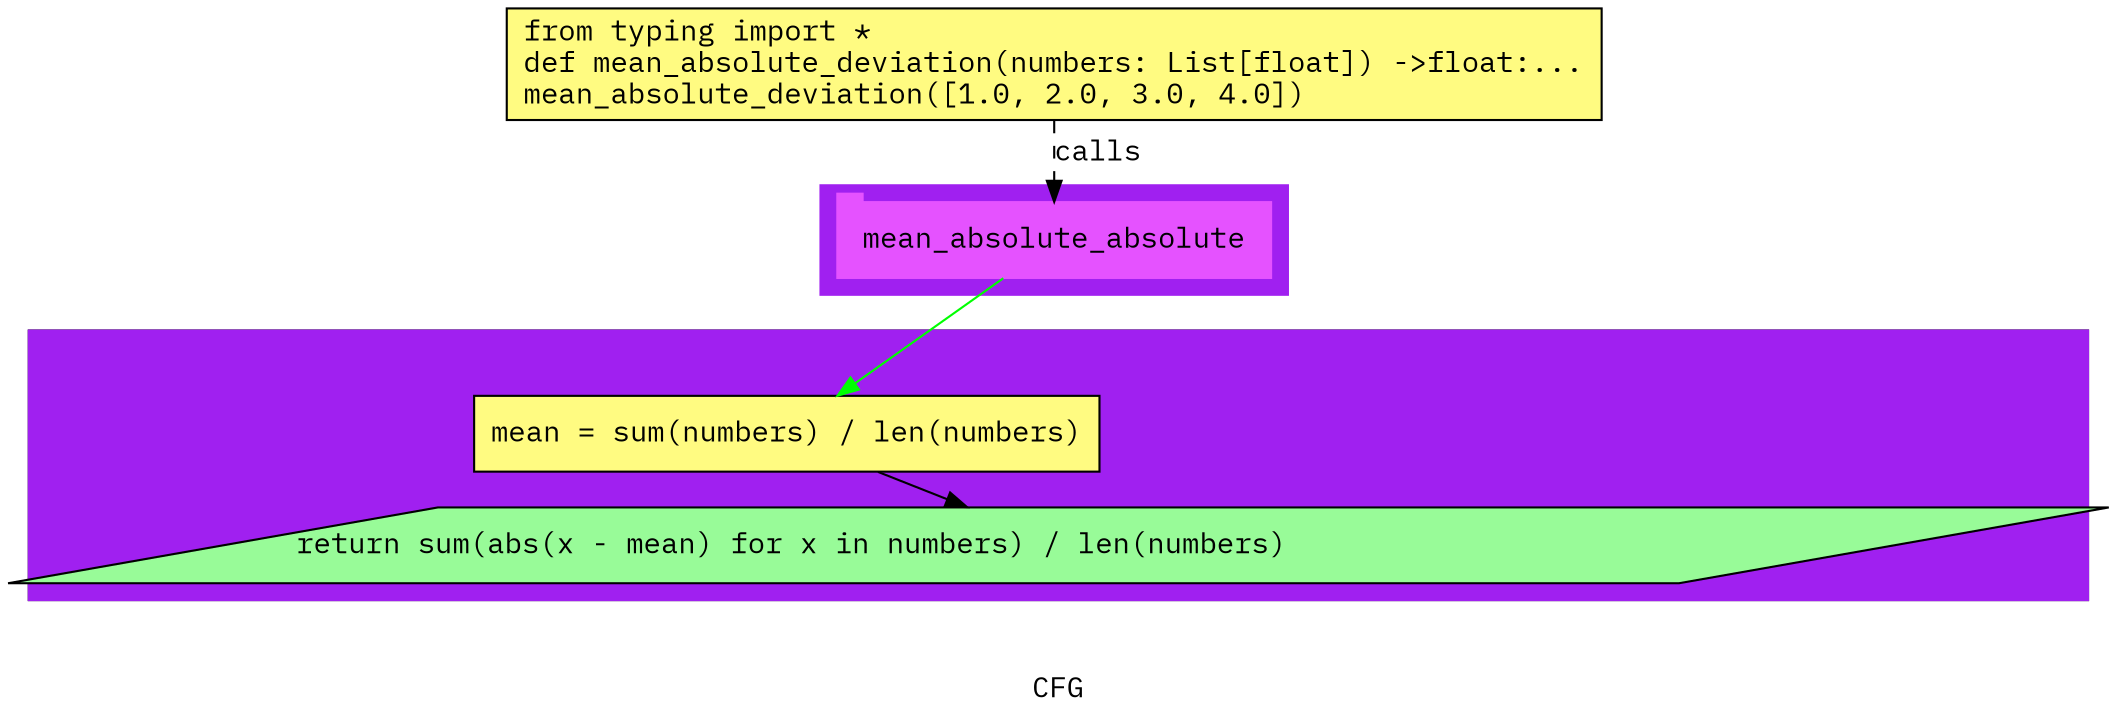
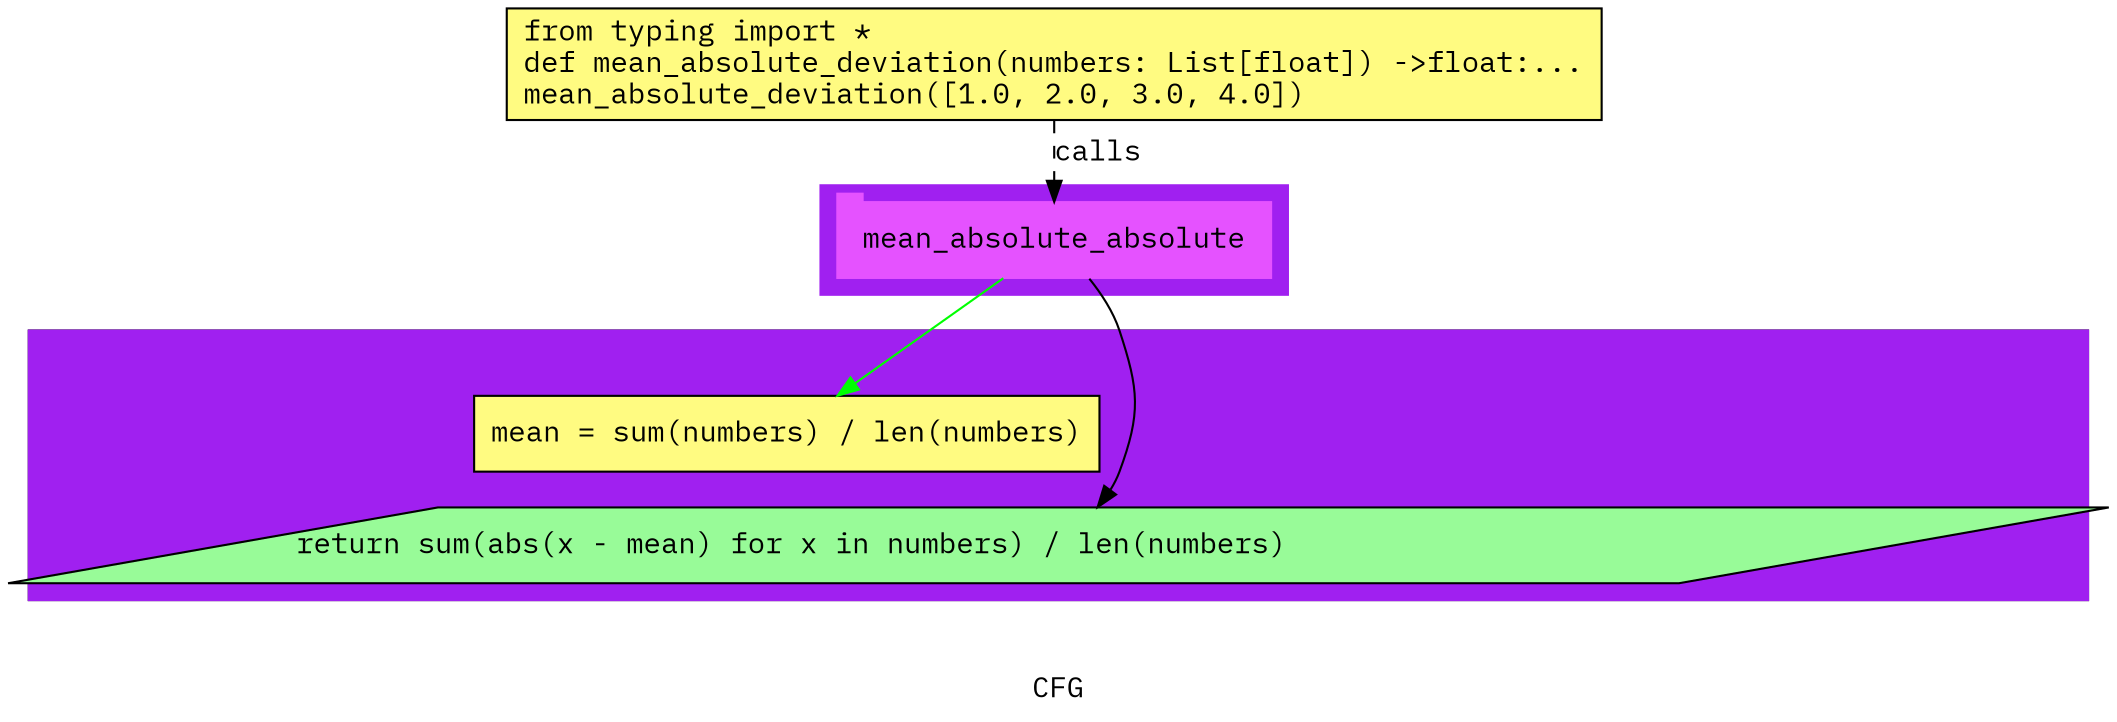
  digraph {
    compound=True
    fontname="IBM Plex Mono"
    label=CFG
    pack=False
    rankdir=TB
    ranksep=0.02
    node [fontname="IBM Plex Mono" shape=rectangle style="filled,solid" fillcolor="#FFFB81"]
    edge [fontname="IBM Plex Mono"]
    n1 [color="#E552FF" height=0.5 label=mean_absolute_absolute linenum="[8]" shape=tab style=filled width=2.8611 fillcolor=""]
    n2 [height=0.5 label="mean = sum(numbers) / len(numbers)\l" linenum="[5]" width=4.125]
    n3 [fillcolor="#98fb98" height=0.5 label="return sum(abs(x - mean) for x in numbers) / len(numbers)\l" linenum="[6]" shape=parallelogram width=12.891]
    n4 [height=0.73611 label="from typing import *\ldef mean_absolute_deviation(numbers: List[float]) ->float:...\lmean_absolute_deviation([1.0, 2.0, 3.0, 4.0])\l" linenum="[1]" width=7.2222]
    subgraph cluster_1 {
      color=purple
      compound=true
      label=""
      shape=tab
      style=filled
      n1
    }
    subgraph cluster_2 {
      label=mean_absolute_deviation
      n2
      n3
      subgraph cluster_3 {
        color=purple
        compound=true
        label=""
        shape=tab
        style=filled
      }
    }
    n1 -> n2 [color=green]
-   n2 -> n3 [color=black]
+   n1 -> n3 [color=black]
    n4 -> n1 [label=calls style=dashed]
  }
